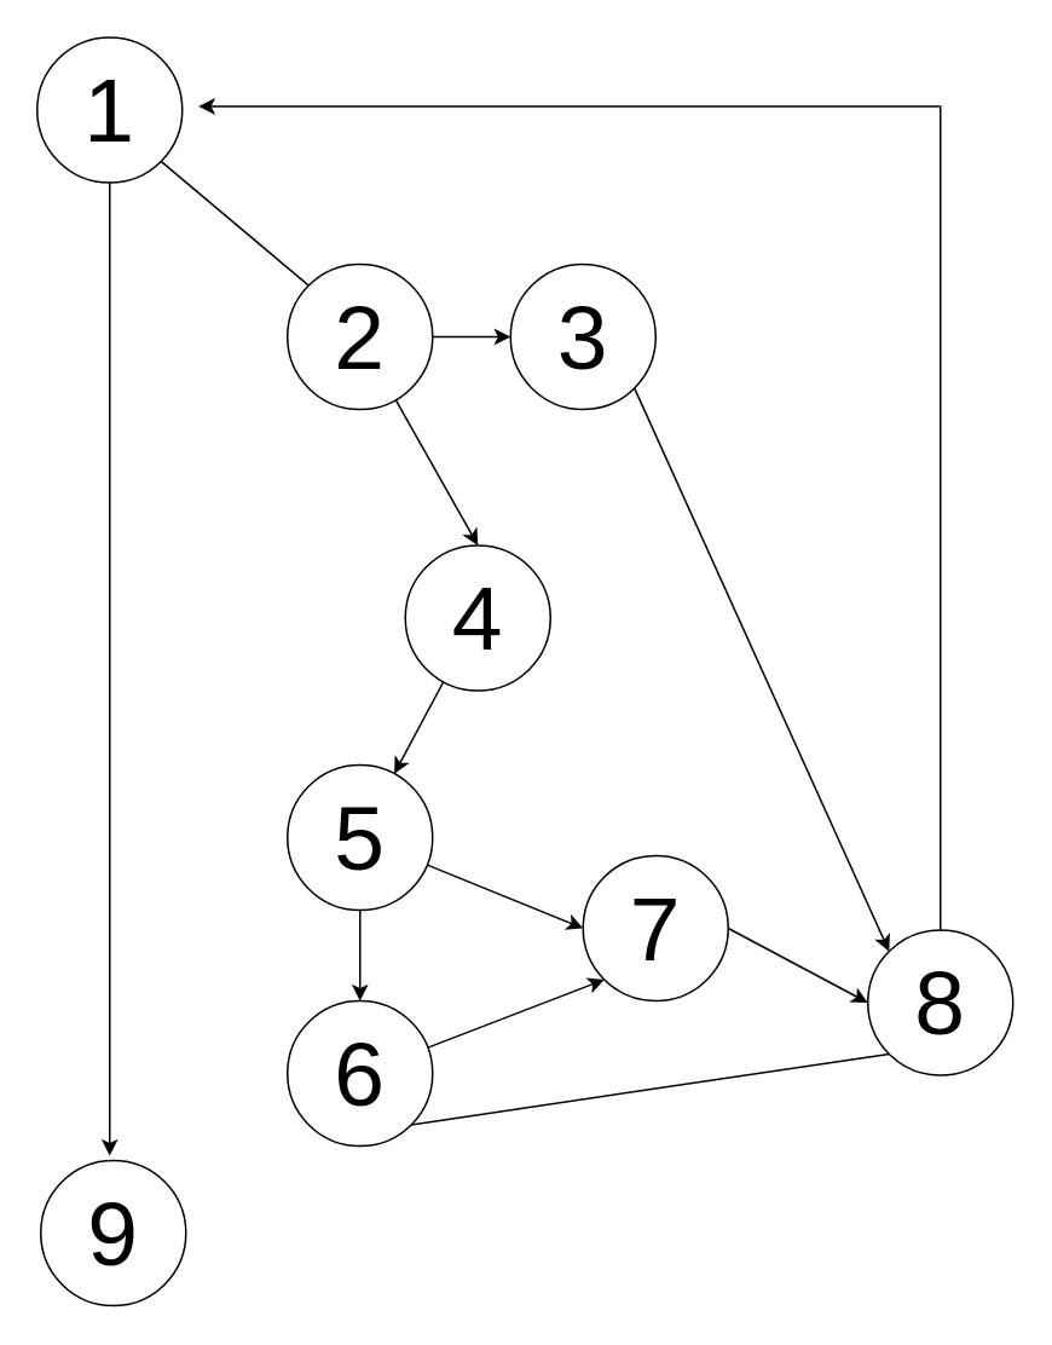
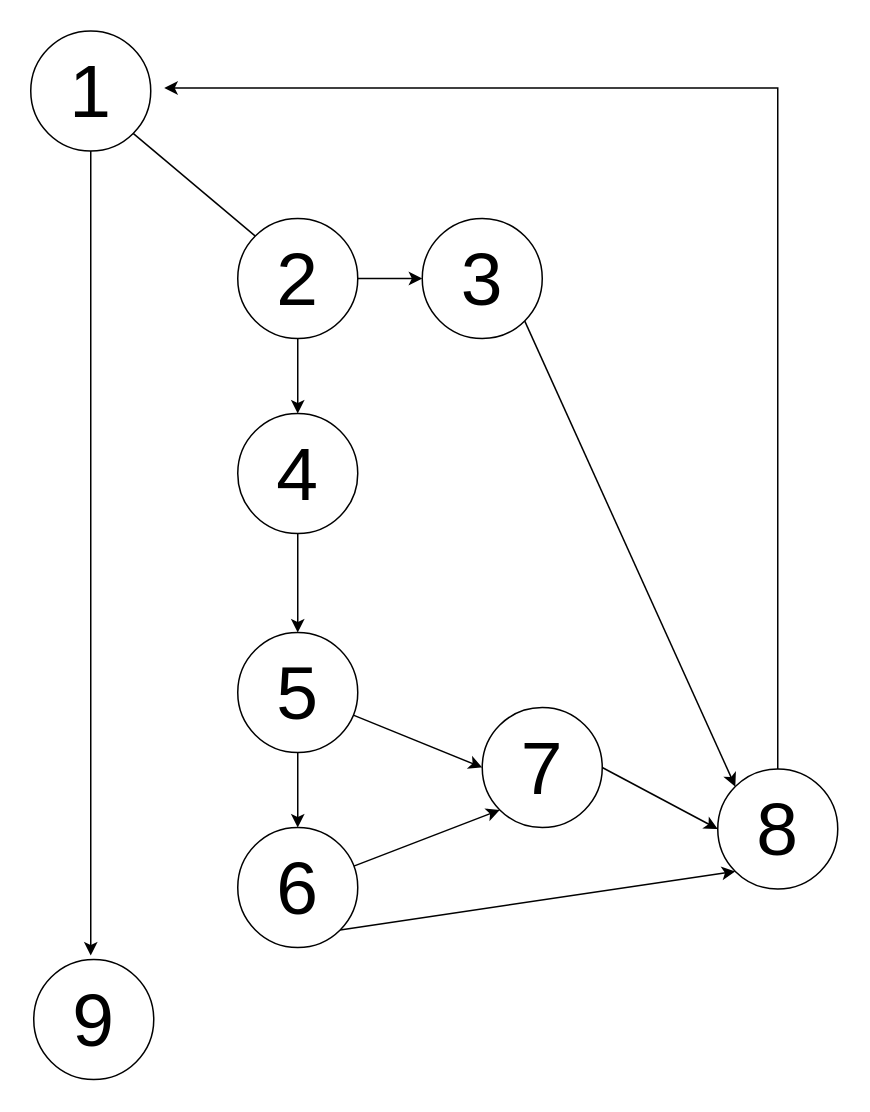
  <mxCell id="0" />
  <mxCell id="1" parent="0" />
  <mxCell id="2" style="edgeStyle=orthogonalEdgeStyle;rounded=0;orthogonalLoop=1;jettySize=auto;html=1;fontSize=50;" edge="1" parent="1" source="4"><mxGeometry relative="1" as="geometry"><mxPoint x="60" y="636.333" as="targetPoint" /></mxGeometry></mxCell>
  <mxCell id="3" style="rounded=0;orthogonalLoop=1;jettySize=auto;html=1;exitX=1;exitY=1;exitDx=0;exitDy=0;entryX=0;entryY=0;entryDx=0;entryDy=0;fontSize=50;endArrow=none;" edge="1" parent="1" source="4" target="7"><mxGeometry relative="1" as="geometry" /></mxCell>
  <mxCell id="4" value="&lt;font style=&quot;font-size: 50px;&quot;&gt;1&lt;/font&gt;" style="ellipse;whiteSpace=wrap;html=1;aspect=fixed;" vertex="1" parent="1"><mxGeometry x="20" y="20" width="80" height="80" as="geometry" /></mxCell>
  <mxCell id="5" style="edgeStyle=none;rounded=0;orthogonalLoop=1;jettySize=auto;html=1;entryX=0.5;entryY=0;entryDx=0;entryDy=0;fontSize=50;" edge="1" parent="1" source="7" target="11"><mxGeometry relative="1" as="geometry" /></mxCell>
  <mxCell id="6" style="edgeStyle=none;rounded=0;orthogonalLoop=1;jettySize=auto;html=1;exitX=1;exitY=0.5;exitDx=0;exitDy=0;entryX=0;entryY=0.5;entryDx=0;entryDy=0;fontSize=50;" edge="1" parent="1" source="7" target="9"><mxGeometry relative="1" as="geometry" /></mxCell>
  <mxCell id="7" value="&lt;font style=&quot;font-size: 50px;&quot;&gt;2&lt;/font&gt;" style="ellipse;whiteSpace=wrap;html=1;aspect=fixed;" vertex="1" parent="1"><mxGeometry x="158" y="145" width="80" height="80" as="geometry" /></mxCell>
  <mxCell id="8" style="edgeStyle=none;rounded=0;orthogonalLoop=1;jettySize=auto;html=1;exitX=1;exitY=1;exitDx=0;exitDy=0;entryX=0;entryY=0;entryDx=0;entryDy=0;fontSize=50;" edge="1" parent="1" source="9" target="22"><mxGeometry relative="1" as="geometry" /></mxCell>
  <mxCell id="9" value="&lt;font style=&quot;font-size: 50px;&quot;&gt;3&lt;/font&gt;" style="ellipse;whiteSpace=wrap;html=1;aspect=fixed;" vertex="1" parent="1"><mxGeometry x="281" y="145" width="80" height="80" as="geometry" /></mxCell>
  <mxCell id="10" style="edgeStyle=none;rounded=0;orthogonalLoop=1;jettySize=auto;html=1;fontSize=50;" edge="1" parent="1" source="11" target="14"><mxGeometry relative="1" as="geometry" /></mxCell>
- <mxCell id="11" value="&lt;font style=&quot;font-size: 50px;&quot;&gt;4&lt;/font&gt;" style="ellipse;whiteSpace=wrap;html=1;aspect=fixed;" vertex="1" parent="1"><mxGeometry x="223" y="300" width="80" height="80" as="geometry" /></mxCell>
+ <mxCell id="11" value="&lt;font style=&quot;font-size: 50px;&quot;&gt;4&lt;/font&gt;" style="ellipse;whiteSpace=wrap;html=1;aspect=fixed;" vertex="1" parent="1"><mxGeometry x="158" y="275" width="80" height="80" as="geometry" /></mxCell>
  <mxCell id="12" style="edgeStyle=none;rounded=0;orthogonalLoop=1;jettySize=auto;html=1;exitX=0.5;exitY=1;exitDx=0;exitDy=0;entryX=0.5;entryY=0;entryDx=0;entryDy=0;fontSize=50;" edge="1" parent="1" source="14" target="17"><mxGeometry relative="1" as="geometry" /></mxCell>
  <mxCell id="13" style="edgeStyle=none;rounded=0;orthogonalLoop=1;jettySize=auto;html=1;entryX=0;entryY=0.5;entryDx=0;entryDy=0;fontSize=50;" edge="1" parent="1" source="14" target="20"><mxGeometry relative="1" as="geometry" /></mxCell>
  <mxCell id="14" value="&lt;font style=&quot;font-size: 50px;&quot;&gt;5&lt;/font&gt;" style="ellipse;whiteSpace=wrap;html=1;aspect=fixed;" vertex="1" parent="1"><mxGeometry x="158" y="421" width="80" height="80" as="geometry" /></mxCell>
  <mxCell id="15" style="edgeStyle=none;rounded=0;orthogonalLoop=1;jettySize=auto;html=1;entryX=0;entryY=1;entryDx=0;entryDy=0;fontSize=50;" edge="1" parent="1" source="17" target="20"><mxGeometry relative="1" as="geometry" /></mxCell>
- <mxCell id="16" style="edgeStyle=none;rounded=0;orthogonalLoop=1;jettySize=auto;html=1;exitX=1;exitY=1;exitDx=0;exitDy=0;entryX=0;entryY=1;entryDx=0;entryDy=0;fontSize=50;endArrow=none;" edge="1" parent="1" source="17" target="22"><mxGeometry relative="1" as="geometry" /></mxCell>
+ <mxCell id="16" style="edgeStyle=none;rounded=0;orthogonalLoop=1;jettySize=auto;html=1;exitX=1;exitY=1;exitDx=0;exitDy=0;entryX=0;entryY=1;entryDx=0;entryDy=0;fontSize=50;" edge="1" parent="1" source="17" target="22"><mxGeometry relative="1" as="geometry" /></mxCell>
  <mxCell id="17" value="&lt;font style=&quot;font-size: 50px;&quot;&gt;6&lt;/font&gt;" style="ellipse;whiteSpace=wrap;html=1;aspect=fixed;" vertex="1" parent="1"><mxGeometry x="158" y="551" width="80" height="80" as="geometry" /></mxCell>
  <mxCell id="18" value="&lt;font style=&quot;font-size: 50px;&quot;&gt;9&lt;/font&gt;" style="ellipse;whiteSpace=wrap;html=1;aspect=fixed;" vertex="1" parent="1"><mxGeometry x="22" y="639" width="80" height="80" as="geometry" /></mxCell>
  <mxCell id="19" style="edgeStyle=none;rounded=0;orthogonalLoop=1;jettySize=auto;html=1;exitX=1;exitY=0.5;exitDx=0;exitDy=0;entryX=0;entryY=0.5;entryDx=0;entryDy=0;fontSize=50;" edge="1" parent="1" source="20" target="22"><mxGeometry relative="1" as="geometry" /></mxCell>
  <mxCell id="20" value="&lt;font style=&quot;font-size: 50px;&quot;&gt;7&lt;/font&gt;" style="ellipse;whiteSpace=wrap;html=1;aspect=fixed;" vertex="1" parent="1"><mxGeometry x="321" y="471" width="80" height="80" as="geometry" /></mxCell>
  <mxCell id="21" style="edgeStyle=orthogonalEdgeStyle;rounded=0;orthogonalLoop=1;jettySize=auto;html=1;fontSize=50;" edge="1" parent="1" source="22"><mxGeometry relative="1" as="geometry"><mxPoint x="109" y="58" as="targetPoint" /><Array as="points"><mxPoint x="518" y="58" /><mxPoint x="109" y="58" /></Array></mxGeometry></mxCell>
  <mxCell id="22" value="&lt;span style=&quot;font-size: 50px;&quot;&gt;8&lt;/span&gt;" style="ellipse;whiteSpace=wrap;html=1;aspect=fixed;" vertex="1" parent="1"><mxGeometry x="478" y="512" width="80" height="80" as="geometry" /></mxCell>
